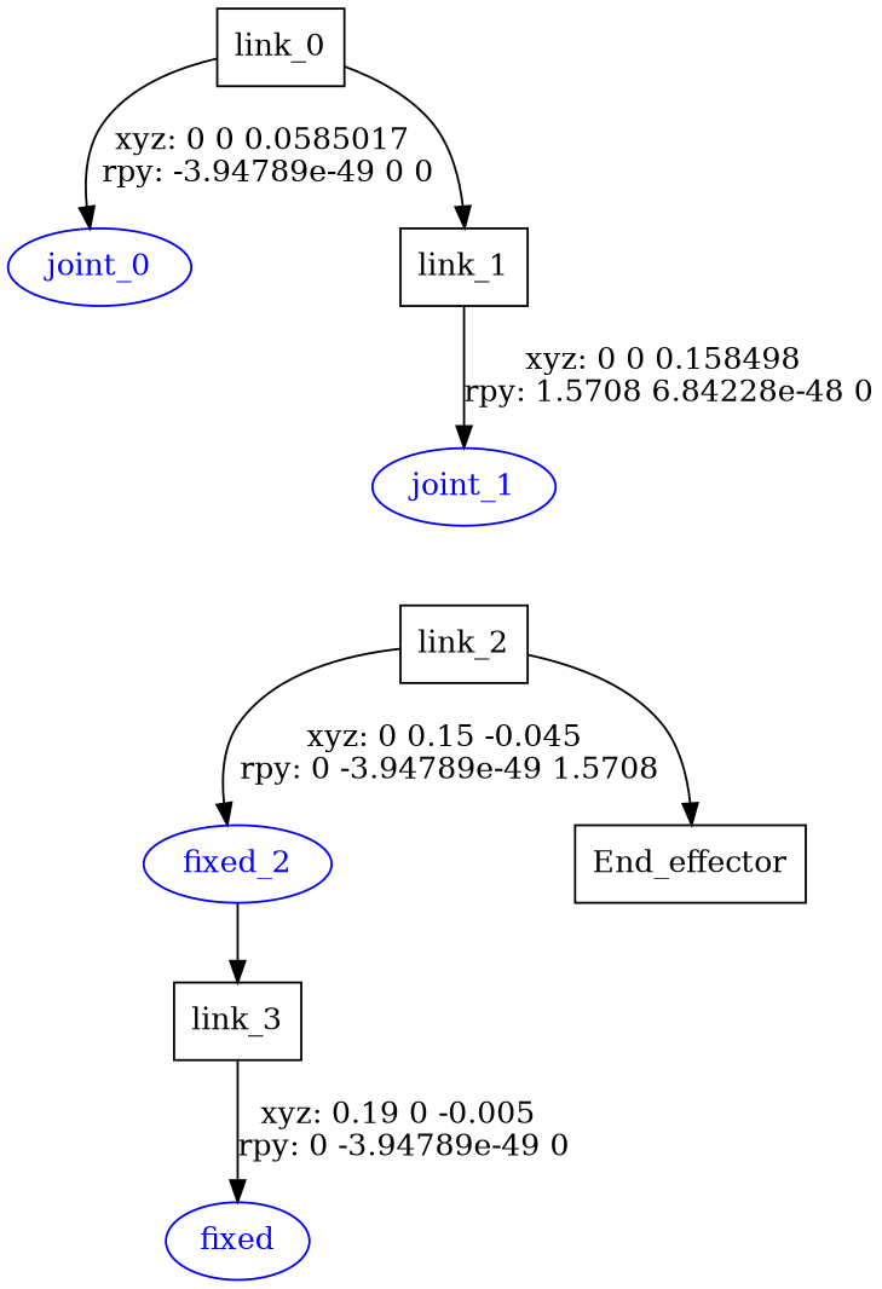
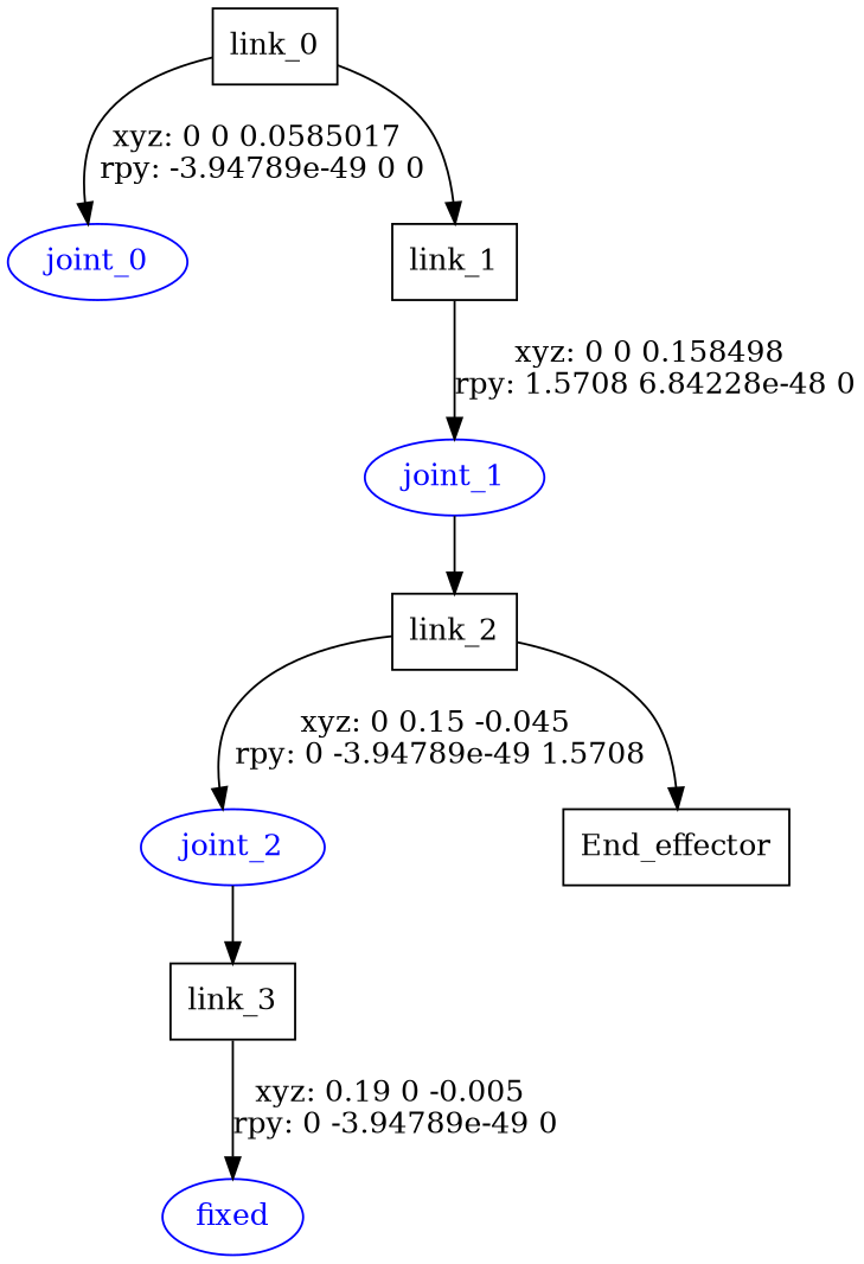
  digraph {
    fontname="DejaVu Serif"
    node [fontname="DejaVu Serif" shape=box]
    edge [fontname="DejaVu Serif"]
    n1 [label=link_0]
    joint_0 [color=blue fontcolor=blue shape=ellipse]
    n3 [label=link_1]
    joint_1 [color=blue fontcolor=blue shape=ellipse]
    n5 [label=link_2]
-   joint_2 [color=blue fontcolor=blue shape=ellipse label=fixed_2]
+   joint_2 [color=blue fontcolor=blue shape=ellipse]
    n7 [label=End_effector]
    n8 [label=link_3]
    fixed [color=blue fontcolor=blue shape=ellipse]
    n1 -> joint_0 [label="xyz: 0 0 0.0585017 \nrpy: -3.94789e-49 0 0"]
    n1 -> n3
    n3 -> joint_1 [label="xyz: 0 0 0.158498 \nrpy: 1.5708 6.84228e-48 0"]
+   joint_1 -> n5
    n5 -> joint_2 [label="xyz: 0 0.15 -0.045 \nrpy: 0 -3.94789e-49 1.5708"]
    n5 -> n7
    joint_2 -> n8
    n8 -> fixed [label="xyz: 0.19 0 -0.005 \nrpy: 0 -3.94789e-49 0"]
  }
